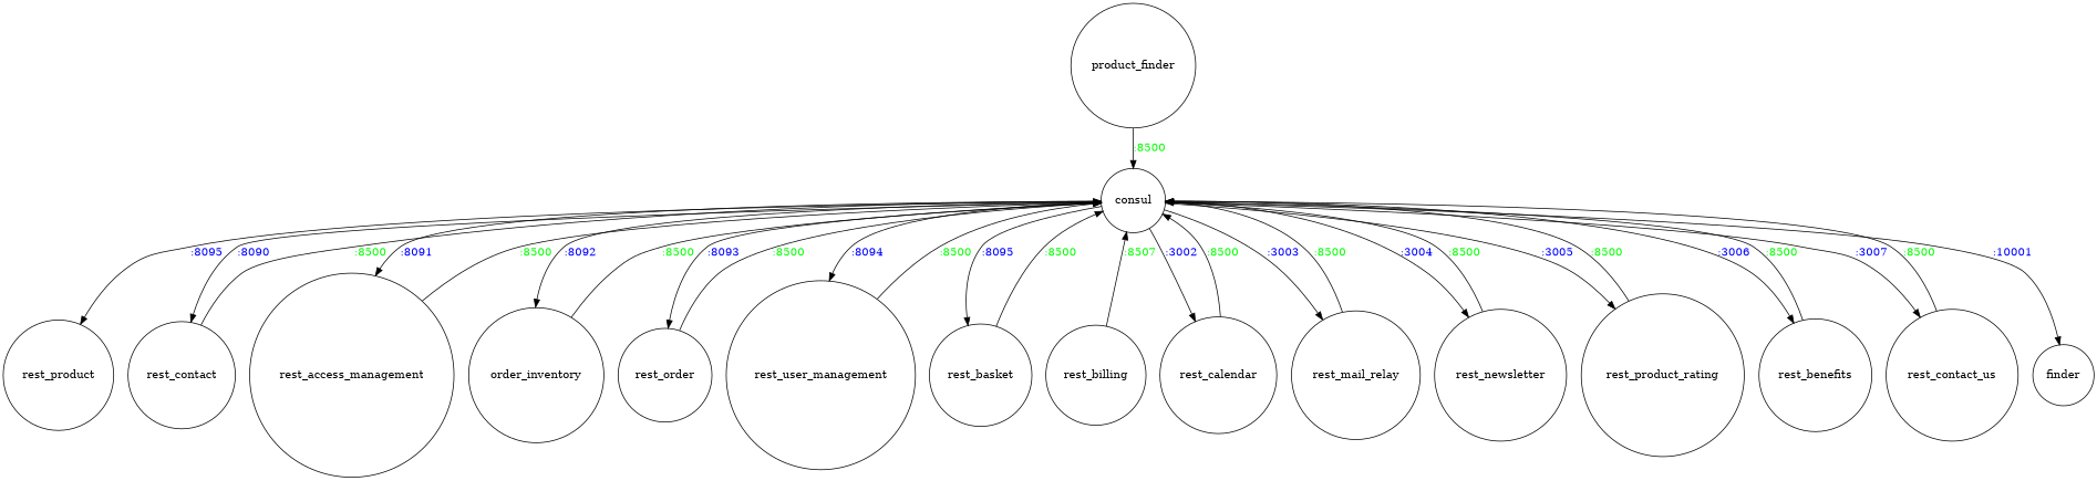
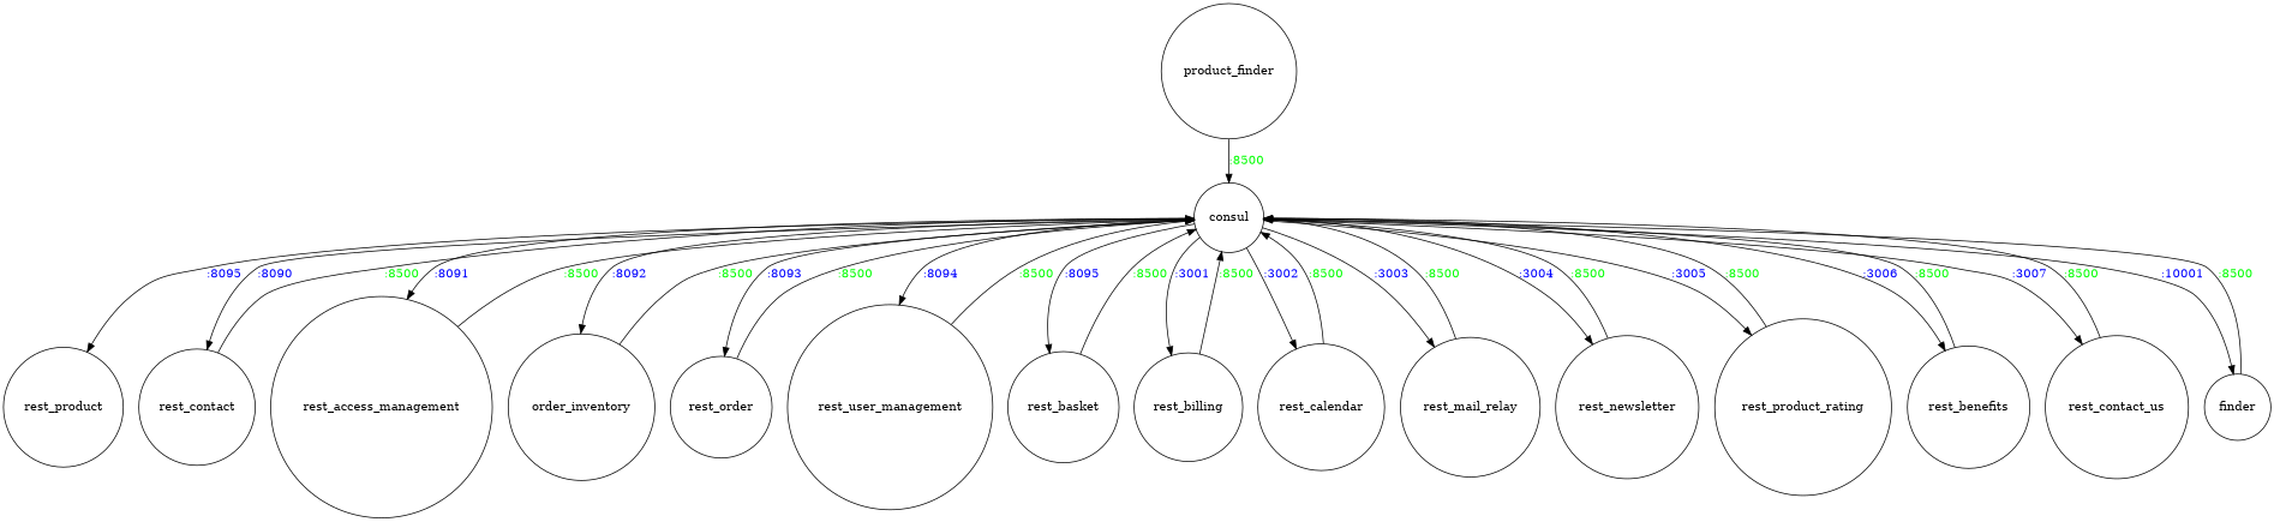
  digraph {
    node [shape=circle]
    edge [fontcolor=blue]
    consul
    rest_product
    n3 [label=rest_contact]
    rest_access_management
    n5 [label=order_inventory]
    rest_order
    rest_user_management
    rest_basket
    rest_billing
    rest_calendar
    rest_mail_relay
    rest_newsletter
    rest_product_rating
    rest_benefits
    rest_contact_us
    finder
    n17 [label=product_finder]
    consul -> rest_product [label=":8095"]
    consul -> n3 [label=":8090"]
    consul -> rest_access_management [label=":8091"]
    consul -> n5 [label=":8092"]
    consul -> rest_order [label=":8093"]
    consul -> rest_user_management [label=":8094"]
    consul -> rest_basket [label=":8095"]
+   consul -> rest_billing [label=":3001"]
    consul -> rest_calendar [label=":3002"]
    consul -> rest_mail_relay [label=":3003"]
    consul -> rest_newsletter [label=":3004"]
    consul -> rest_product_rating [label=":3005"]
    consul -> rest_benefits [label=":3006"]
    consul -> rest_contact_us [label=":3007"]
    consul -> finder [label=":10001"]
    n3 -> consul [fontcolor=green label=":8500"]
    rest_access_management -> consul [fontcolor=green label=":8500"]
    n5 -> consul [fontcolor=green label=":8500"]
    rest_order -> consul [fontcolor=green label=":8500"]
    rest_user_management -> consul [fontcolor=green label=":8500"]
    rest_basket -> consul [fontcolor=green label=":8500"]
-   rest_billing -> consul [fontcolor=green label=":8507"]
+   rest_billing -> consul [fontcolor=green label=":8500"]
    rest_calendar -> consul [fontcolor=green label=":8500"]
    rest_mail_relay -> consul [fontcolor=green label=":8500"]
    rest_newsletter -> consul [fontcolor=green label=":8500"]
    rest_product_rating -> consul [fontcolor=green label=":8500"]
    rest_benefits -> consul [fontcolor=green label=":8500"]
    rest_contact_us -> consul [fontcolor=green label=":8500"]
+   finder -> consul [fontcolor=green label=":8500"]
    n17 -> consul [fontcolor=green label=":8500"]
  }
